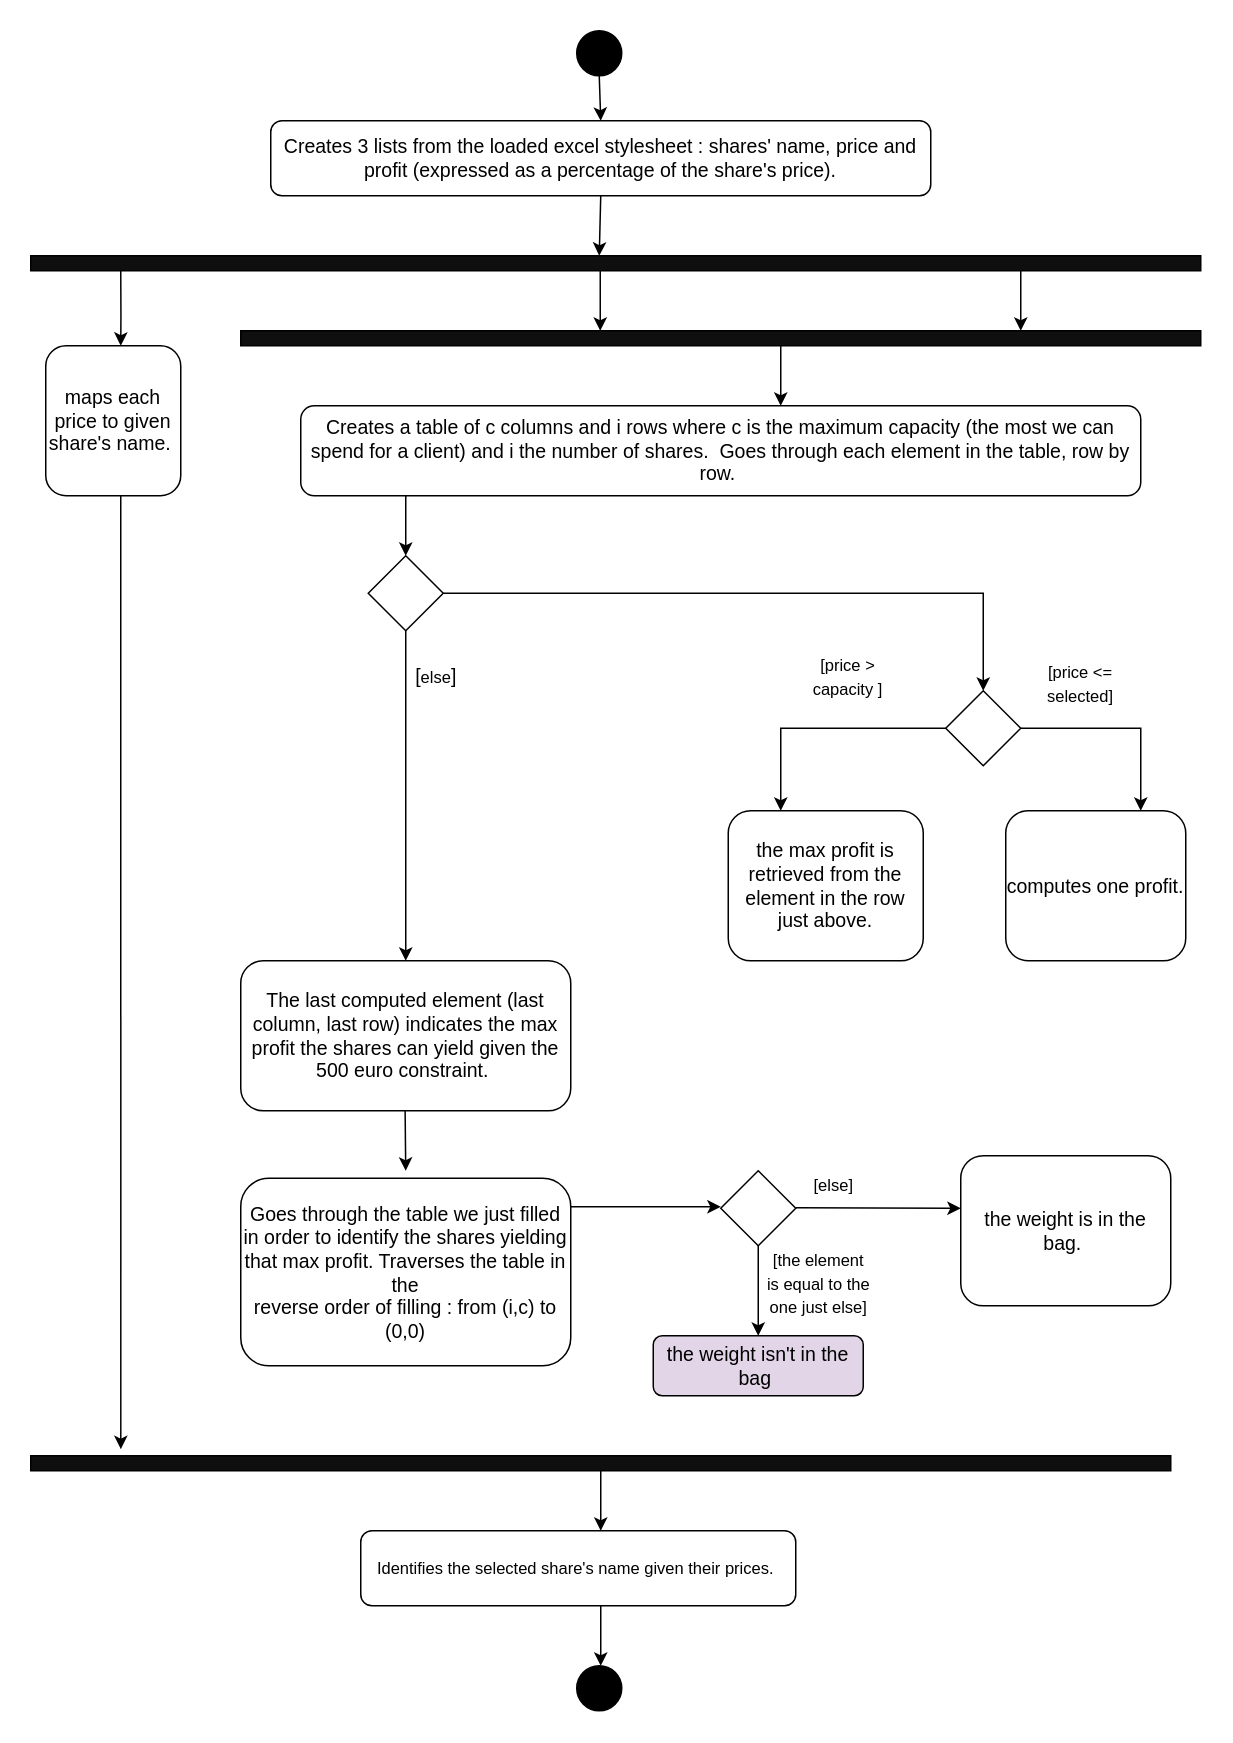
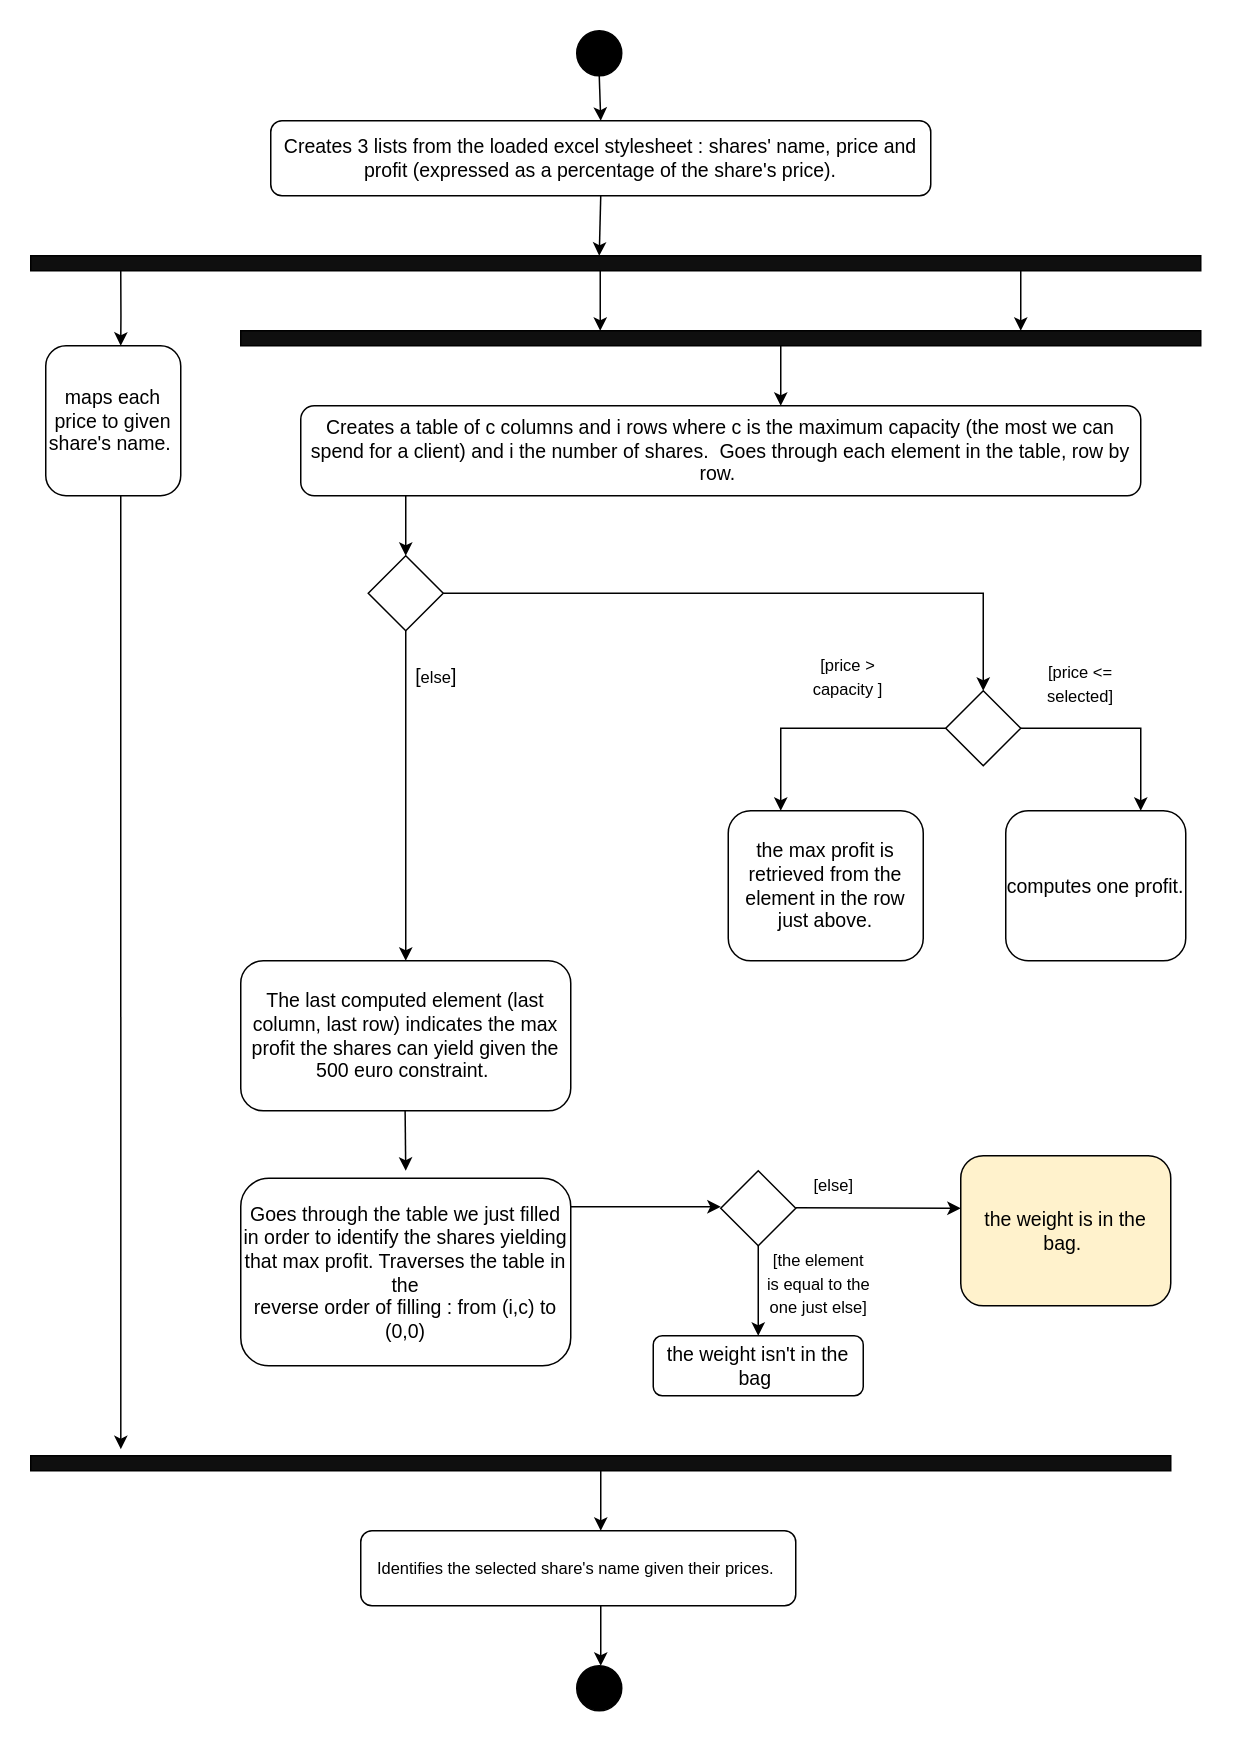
  <mxCell id="0" />
  <mxCell id="1" parent="0" />
  <mxCell id="2" value="" style="ellipse;whiteSpace=wrap;html=1;aspect=fixed;fillColor=#000000;" vertex="1" parent="1"><mxGeometry x="384" y="20" width="30" height="30" as="geometry" /></mxCell>
  <mxCell id="3" value="" style="ellipse;whiteSpace=wrap;html=1;aspect=fixed;fillColor=#000000;" vertex="1" parent="1"><mxGeometry x="384" y="1110" width="30" height="30" as="geometry" /></mxCell>
  <mxCell id="4" value="" style="endArrow=classic;html=1;rounded=0;fontSize=13;exitX=0.5;exitY=1;exitDx=0;exitDy=0;" edge="1" parent="1" source="2"><mxGeometry width="50" height="50" relative="1" as="geometry"><mxPoint x="399" y="110" as="sourcePoint" /><mxPoint x="400" y="80" as="targetPoint" /></mxGeometry></mxCell>
  <mxCell id="5" value="Creates 3 lists from the loaded excel stylesheet : shares' name, price and profit (expressed as a percentage of the share's price)." style="rounded=1;whiteSpace=wrap;html=1;fontSize=13;fillColor=#FFFFFF;" vertex="1" parent="1"><mxGeometry x="180" y="80" width="440" height="50" as="geometry" /></mxCell>
  <mxCell id="6" value="" style="endArrow=classic;html=1;rounded=0;fontSize=13;" edge="1" parent="1"><mxGeometry width="50" height="50" relative="1" as="geometry"><mxPoint x="80" y="180" as="sourcePoint" /><mxPoint x="80" y="230" as="targetPoint" /><Array as="points"><mxPoint x="80.13" y="210" /></Array></mxGeometry></mxCell>
  <mxCell id="7" value="" style="rounded=0;whiteSpace=wrap;html=1;fontSize=13;fillColor=#0F0F0F;" vertex="1" parent="1"><mxGeometry x="160" y="220" width="640" height="10" as="geometry" /></mxCell>
  <mxCell id="8" value="" style="endArrow=classic;html=1;rounded=0;fontSize=13;" edge="1" parent="1"><mxGeometry width="50" height="50" relative="1" as="geometry"><mxPoint x="399.66" y="180" as="sourcePoint" /><mxPoint x="399.66" y="220" as="targetPoint" /></mxGeometry></mxCell>
  <mxCell id="9" value="" style="endArrow=classic;html=1;rounded=0;fontSize=13;exitX=0.5;exitY=1;exitDx=0;exitDy=0;" edge="1" parent="1"><mxGeometry width="50" height="50" relative="1" as="geometry"><mxPoint x="680" y="180" as="sourcePoint" /><mxPoint x="680" y="220" as="targetPoint" /></mxGeometry></mxCell>
  <mxCell id="10" value="Creates a table of c columns and i rows where c is the maximum capacity (the most we can spend for a client) and i the number of shares.&amp;nbsp; Goes through each element in the table, row by row.&amp;nbsp;" style="rounded=1;whiteSpace=wrap;html=1;fontSize=13;fillColor=#FFFFFF;" vertex="1" parent="1"><mxGeometry x="200" y="270" width="560" height="60" as="geometry" /></mxCell>
  <mxCell id="11" value="" style="endArrow=classic;html=1;rounded=0;fontSize=13;entryX=0.5;entryY=0;entryDx=0;entryDy=0;" edge="1" parent="1" target="12"><mxGeometry width="50" height="50" relative="1" as="geometry"><mxPoint x="270" y="330" as="sourcePoint" /><mxPoint x="398" y="370" as="targetPoint" /></mxGeometry></mxCell>
  <mxCell id="12" value="" style="rhombus;whiteSpace=wrap;html=1;fontSize=13;fillColor=#FFFFFF;" vertex="1" parent="1"><mxGeometry x="245" y="370" width="50" height="50" as="geometry" /></mxCell>
  <mxCell id="13" value="" style="endArrow=classic;html=1;rounded=0;fontSize=13;exitX=1;exitY=0.5;exitDx=0;exitDy=0;" edge="1" parent="1" source="12"><mxGeometry width="50" height="50" relative="1" as="geometry"><mxPoint x="580" y="620" as="sourcePoint" /><mxPoint x="655" y="460" as="targetPoint" /><Array as="points"><mxPoint x="655" y="395" /></Array></mxGeometry></mxCell>
  <mxCell id="14" value="" style="endArrow=classic;html=1;rounded=0;fontSize=13;exitX=0.5;exitY=1;exitDx=0;exitDy=0;entryX=0.5;entryY=0;entryDx=0;entryDy=0;" edge="1" parent="1" source="12" target="27"><mxGeometry width="50" height="50" relative="1" as="geometry"><mxPoint x="500" y="800" as="sourcePoint" /><mxPoint x="440" y="660" as="targetPoint" /></mxGeometry></mxCell>
  <mxCell id="15" value="[&lt;font style=&quot;font-size: 11px&quot;&gt;else&lt;/font&gt;]" style="text;html=1;align=center;verticalAlign=middle;resizable=0;points=[];autosize=1;strokeColor=none;fillColor=none;fontSize=13;" vertex="1" parent="1"><mxGeometry x="270" y="440" width="40" height="20" as="geometry" /></mxCell>
  <mxCell id="16" value="" style="rhombus;whiteSpace=wrap;html=1;fontSize=13;fillColor=#FFFFFF;" vertex="1" parent="1"><mxGeometry x="630" y="460" width="50" height="50" as="geometry" /></mxCell>
  <mxCell id="17" value="" style="endArrow=classic;html=1;rounded=0;fontSize=13;exitX=0.5;exitY=1;exitDx=0;exitDy=0;startArrow=none;" edge="1" parent="1" source="5"><mxGeometry width="50" height="50" relative="1" as="geometry"><mxPoint x="370" y="340" as="sourcePoint" /><mxPoint x="399" y="170" as="targetPoint" /></mxGeometry></mxCell>
  <mxCell id="18" value="" style="rounded=0;whiteSpace=wrap;html=1;fontSize=13;fillColor=#0F0F0F;" vertex="1" parent="1"><mxGeometry x="20" y="170" width="780" height="10" as="geometry" /></mxCell>
  <mxCell id="19" value="" style="endArrow=classic;html=1;rounded=0;fontSize=13;exitX=1;exitY=0.5;exitDx=0;exitDy=0;" edge="1" parent="1" source="16"><mxGeometry width="50" height="50" relative="1" as="geometry"><mxPoint x="680" y="580" as="sourcePoint" /><mxPoint x="760" y="540" as="targetPoint" /><Array as="points"><mxPoint x="760" y="485" /></Array></mxGeometry></mxCell>
  <mxCell id="20" value="" style="endArrow=classic;html=1;rounded=0;fontSize=13;exitX=0;exitY=0.5;exitDx=0;exitDy=0;" edge="1" parent="1" source="16"><mxGeometry width="50" height="50" relative="1" as="geometry"><mxPoint x="460" y="650" as="sourcePoint" /><mxPoint x="520" y="540" as="targetPoint" /><Array as="points"><mxPoint x="520" y="485" /></Array></mxGeometry></mxCell>
  <mxCell id="21" value="maps each price to given share's name.&amp;nbsp;" style="rounded=1;whiteSpace=wrap;html=1;fontSize=13;fillColor=#FFFFFF;" vertex="1" parent="1"><mxGeometry x="30" y="230" width="90" height="100" as="geometry" /></mxCell>
  <mxCell id="22" value="" style="endArrow=classic;html=1;rounded=0;fontSize=13;entryX=0.079;entryY=-0.441;entryDx=0;entryDy=0;entryPerimeter=0;" edge="1" parent="1" target="28"><mxGeometry width="50" height="50" relative="1" as="geometry"><mxPoint x="80" y="330" as="sourcePoint" /><mxPoint x="75" y="960" as="targetPoint" /></mxGeometry></mxCell>
  <mxCell id="23" value="&lt;font style=&quot;font-size: 11px&quot;&gt;[price &amp;lt;= selected]&lt;/font&gt;" style="text;html=1;strokeColor=none;fillColor=none;align=center;verticalAlign=middle;whiteSpace=wrap;rounded=0;fontSize=13;" vertex="1" parent="1"><mxGeometry x="690" y="440" width="60" height="30" as="geometry" /></mxCell>
  <mxCell id="24" value="&lt;font style=&quot;font-size: 11px&quot;&gt;[price &amp;gt; capacity ]&lt;/font&gt;" style="text;html=1;strokeColor=none;fillColor=none;align=center;verticalAlign=middle;whiteSpace=wrap;rounded=0;fontSize=13;" vertex="1" parent="1"><mxGeometry x="535" y="435" width="60" height="30" as="geometry" /></mxCell>
  <mxCell id="25" value="the max profit is retrieved from the element in the row just above." style="rounded=1;whiteSpace=wrap;html=1;fontSize=13;fillColor=#FFFFFF;" vertex="1" parent="1"><mxGeometry x="485" y="540" width="130" height="100" as="geometry" /></mxCell>
  <mxCell id="26" value="computes one profit." style="rounded=1;whiteSpace=wrap;html=1;fontSize=13;fillColor=#FFFFFF;" vertex="1" parent="1"><mxGeometry x="670" y="540" width="120" height="100" as="geometry" /></mxCell>
  <mxCell id="27" value="The last computed element (last column, last row) indicates the max profit the shares can yield given the 500 euro constraint.&amp;nbsp;" style="rounded=1;whiteSpace=wrap;html=1;fontSize=13;fillColor=#FFFFFF;" vertex="1" parent="1"><mxGeometry x="160" y="640" width="220" height="100" as="geometry" /></mxCell>
  <mxCell id="28" value="" style="rounded=0;whiteSpace=wrap;html=1;fontSize=13;fillColor=#0F0F0F;" vertex="1" parent="1"><mxGeometry x="20" y="970" width="760" height="10" as="geometry" /></mxCell>
  <mxCell id="29" value="" style="endArrow=classic;html=1;rounded=0;fontSize=13;" edge="1" parent="1"><mxGeometry width="50" height="50" relative="1" as="geometry"><mxPoint x="269.58" y="740" as="sourcePoint" /><mxPoint x="270" y="780" as="targetPoint" /></mxGeometry></mxCell>
  <mxCell id="30" value="" style="endArrow=classic;html=1;rounded=0;fontSize=13;" edge="1" parent="1"><mxGeometry width="50" height="50" relative="1" as="geometry"><mxPoint x="520" y="230" as="sourcePoint" /><mxPoint x="520" y="270" as="targetPoint" /></mxGeometry></mxCell>
  <mxCell id="31" value="Goes through the table we just filled in order to identify the shares yielding that max profit. Traverses the table in the&lt;br&gt;reverse order of filling : from (i,c) to (0,0)" style="rounded=1;whiteSpace=wrap;html=1;fontSize=13;fillColor=#FFFFFF;" vertex="1" parent="1"><mxGeometry x="160" y="785" width="220" height="125" as="geometry" /></mxCell>
  <mxCell id="32" value="" style="rhombus;whiteSpace=wrap;html=1;fontSize=13;fillColor=#FFFFFF;" vertex="1" parent="1"><mxGeometry x="480" y="780" width="50" height="50" as="geometry" /></mxCell>
  <mxCell id="33" value="" style="endArrow=classic;html=1;rounded=0;fontSize=13;" edge="1" parent="1"><mxGeometry width="50" height="50" relative="1" as="geometry"><mxPoint x="380" y="804" as="sourcePoint" /><mxPoint x="480" y="804" as="targetPoint" /></mxGeometry></mxCell>
  <mxCell id="34" value="" style="endArrow=classic;html=1;rounded=0;fontSize=13;exitX=0.5;exitY=1;exitDx=0;exitDy=0;" edge="1" parent="1" source="32"><mxGeometry width="50" height="50" relative="1" as="geometry"><mxPoint x="620" y="890" as="sourcePoint" /><mxPoint x="505" y="890" as="targetPoint" /></mxGeometry></mxCell>
- <mxCell id="35" value="the weight isn't in the bag&amp;nbsp;" style="rounded=1;whiteSpace=wrap;html=1;fontSize=13;fillColor=#e1d5e7;" vertex="1" parent="1"><mxGeometry x="435" y="890" width="140" height="40" as="geometry" /></mxCell>
+ <mxCell id="35" value="the weight isn't in the bag&amp;nbsp;" style="rounded=1;whiteSpace=wrap;html=1;fontSize=13;fillColor=#FFFFFF;" vertex="1" parent="1"><mxGeometry x="435" y="890" width="140" height="40" as="geometry" /></mxCell>
  <mxCell id="36" value="" style="endArrow=classic;html=1;rounded=0;fontSize=13;" edge="1" parent="1"><mxGeometry width="50" height="50" relative="1" as="geometry"><mxPoint x="530" y="804.71" as="sourcePoint" /><mxPoint x="640" y="805" as="targetPoint" /></mxGeometry></mxCell>
  <mxCell id="37" value="&lt;font style=&quot;font-size: 11px&quot;&gt;[the element &lt;br&gt;is equal to the&lt;br&gt;one just else]&lt;/font&gt;" style="text;html=1;align=center;verticalAlign=middle;resizable=0;points=[];autosize=1;strokeColor=none;fillColor=none;fontSize=13;" vertex="1" parent="1"><mxGeometry x="500" y="830" width="90" height="50" as="geometry" /></mxCell>
- <mxCell id="38" value="the weight is in the bag.&amp;nbsp;" style="rounded=1;whiteSpace=wrap;html=1;fontSize=13;fillColor=#FFFFFF;" vertex="1" parent="1"><mxGeometry x="640" y="770" width="140" height="100" as="geometry" /></mxCell>
+ <mxCell id="38" value="the weight is in the bag.&amp;nbsp;" style="rounded=1;whiteSpace=wrap;html=1;fontSize=13;fillColor=#fff2cc;" vertex="1" parent="1"><mxGeometry x="640" y="770" width="140" height="100" as="geometry" /></mxCell>
  <mxCell id="39" value="[else]" style="text;html=1;align=center;verticalAlign=middle;resizable=0;points=[];autosize=1;strokeColor=none;fillColor=none;fontSize=11;" vertex="1" parent="1"><mxGeometry x="535" y="780" width="40" height="20" as="geometry" /></mxCell>
  <mxCell id="40" value="" style="endArrow=classic;html=1;rounded=0;fontSize=11;" edge="1" parent="1"><mxGeometry width="50" height="50" relative="1" as="geometry"><mxPoint x="400" y="980" as="sourcePoint" /><mxPoint x="400" y="1020" as="targetPoint" /></mxGeometry></mxCell>
  <mxCell id="41" value="Identifies the selected share's name given their prices.&amp;nbsp;" style="rounded=1;whiteSpace=wrap;html=1;fontSize=11;fillColor=#FFFFFF;" vertex="1" parent="1"><mxGeometry x="240" y="1020" width="290" height="50" as="geometry" /></mxCell>
  <mxCell id="42" value="" style="endArrow=classic;html=1;rounded=0;fontSize=11;" edge="1" parent="1"><mxGeometry width="50" height="50" relative="1" as="geometry"><mxPoint x="400" y="1070" as="sourcePoint" /><mxPoint x="400" y="1110" as="targetPoint" /></mxGeometry></mxCell>
